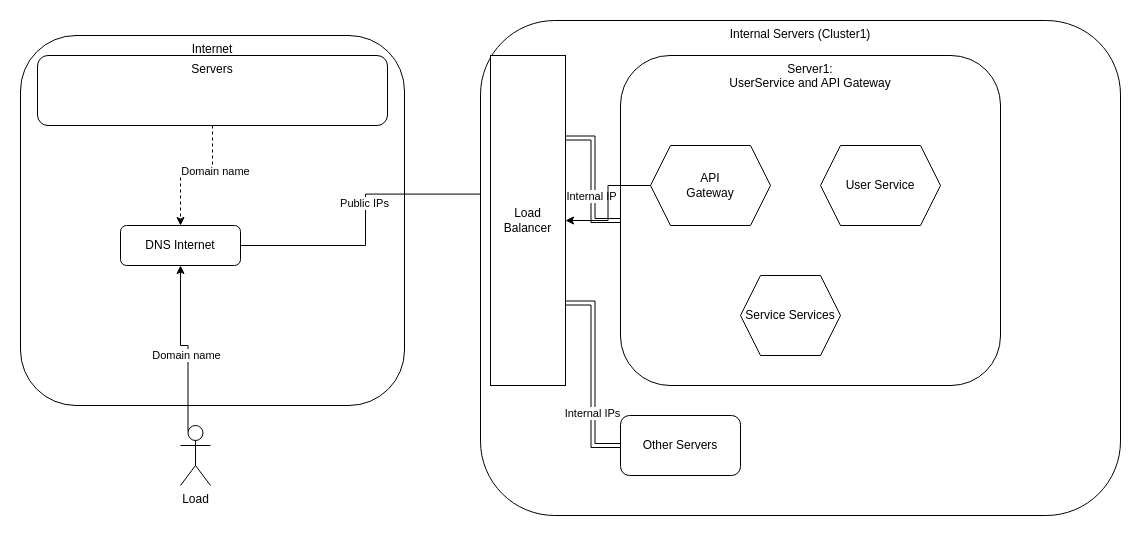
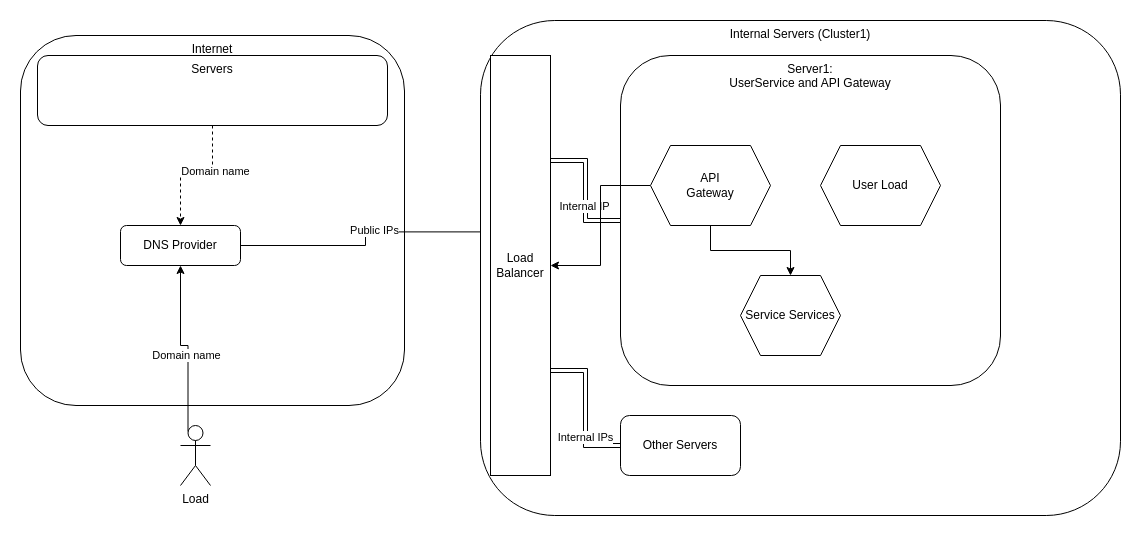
  <mxCell id="0" />
  <mxCell id="1" parent="0" />
  <mxCell id="2" value="&lt;div&gt;Internet&lt;/div&gt;" style="rounded=1;whiteSpace=wrap;html=1;align=center;verticalAlign=top;" vertex="1" parent="1"><mxGeometry x="20" y="35" width="384" height="370" as="geometry" /></mxCell>
  <mxCell id="3" style="edgeStyle=orthogonalEdgeStyle;rounded=0;orthogonalLoop=1;jettySize=auto;html=1;exitX=0.5;exitY=1;exitDx=0;exitDy=0;dashed=1;" edge="1" parent="1" source="5" target="8"><mxGeometry relative="1" as="geometry" /></mxCell>
  <mxCell id="4" value="Domain name" style="edgeLabel;html=1;align=center;verticalAlign=middle;resizable=0;points=[];" vertex="1" connectable="0" parent="3"><mxGeometry x="-0.318" y="2" relative="1" as="geometry"><mxPoint as="offset" /></mxGeometry></mxCell>
  <mxCell id="5" value="Servers" style="rounded=1;whiteSpace=wrap;html=1;align=center;verticalAlign=top;" vertex="1" parent="1"><mxGeometry x="37" y="55" width="350" height="70" as="geometry" /></mxCell>
  <mxCell id="6" style="edgeStyle=orthogonalEdgeStyle;rounded=0;orthogonalLoop=1;jettySize=auto;html=1;exitX=1;exitY=0.5;exitDx=0;exitDy=0;entryX=0.033;entryY=0.42;entryDx=0;entryDy=0;entryPerimeter=0;" edge="1" parent="1" source="8" target="14"><mxGeometry relative="1" as="geometry" /></mxCell>
  <mxCell id="7" value="Public IPs" style="edgeLabel;html=1;align=center;verticalAlign=middle;resizable=0;points=[];" vertex="1" connectable="0" parent="6"><mxGeometry x="0.104" y="2" relative="1" as="geometry"><mxPoint as="offset" /></mxGeometry></mxCell>
- <mxCell id="8" value="&lt;div&gt;DNS Internet&lt;/div&gt;" style="rounded=1;whiteSpace=wrap;html=1;fontSize=12;glass=0;strokeWidth=1;shadow=0;" parent="1" vertex="1"><mxGeometry x="120" y="225" width="120" height="40" as="geometry" /></mxCell>
+ <mxCell id="8" value="&lt;div&gt;DNS Provider&lt;/div&gt;" style="rounded=1;whiteSpace=wrap;html=1;fontSize=12;glass=0;strokeWidth=1;shadow=0;" parent="1" vertex="1"><mxGeometry x="120" y="225" width="120" height="40" as="geometry" /></mxCell>
  <mxCell id="9" value="Internal Servers (Cluster1)" style="rounded=1;whiteSpace=wrap;html=1;align=center;verticalAlign=top;" vertex="1" parent="1"><mxGeometry x="480" y="20" width="640" height="495" as="geometry" /></mxCell>
  <mxCell id="10" style="edgeStyle=orthogonalEdgeStyle;shape=link;rounded=0;orthogonalLoop=1;jettySize=auto;html=1;exitX=1;exitY=0.75;exitDx=0;exitDy=0;entryX=0;entryY=0.5;entryDx=0;entryDy=0;" edge="1" parent="1" source="14" target="19"><mxGeometry relative="1" as="geometry" /></mxCell>
  <mxCell id="11" value="&lt;div&gt;Internal IPs&lt;/div&gt;" style="edgeLabel;html=1;align=center;verticalAlign=middle;resizable=0;points=[];" vertex="1" connectable="0" parent="10"><mxGeometry x="0.387" y="-2" relative="1" as="geometry"><mxPoint x="1" as="offset" /></mxGeometry></mxCell>
  <mxCell id="12" style="edgeStyle=orthogonalEdgeStyle;shape=link;rounded=0;orthogonalLoop=1;jettySize=auto;html=1;exitX=1;exitY=0.25;exitDx=0;exitDy=0;" edge="1" parent="1" source="14" target="18"><mxGeometry relative="1" as="geometry" /></mxCell>
  <mxCell id="13" value="Internal IP" style="edgeLabel;html=1;align=center;verticalAlign=middle;resizable=0;points=[];" vertex="1" connectable="0" parent="12"><mxGeometry x="0.236" y="-2" relative="1" as="geometry"><mxPoint as="offset" /></mxGeometry></mxCell>
- <mxCell id="14" value="&lt;div&gt;Load&lt;/div&gt;&lt;div&gt;Balancer&lt;br&gt;&lt;/div&gt;" style="rounded=0;whiteSpace=wrap;html=1;align=center;verticalAlign=middle;" vertex="1" parent="1"><mxGeometry x="490" y="55" width="75" height="330" as="geometry" /></mxCell>
+ <mxCell id="14" value="&lt;div&gt;Load&lt;/div&gt;&lt;div&gt;Balancer&lt;br&gt;&lt;/div&gt;" style="rounded=0;whiteSpace=wrap;html=1;align=center;verticalAlign=middle;" vertex="1" parent="1"><mxGeometry x="490" y="55" width="60" height="420" as="geometry" /></mxCell>
  <mxCell id="15" style="edgeStyle=orthogonalEdgeStyle;rounded=0;orthogonalLoop=1;jettySize=auto;html=1;exitX=0.25;exitY=0.1;exitDx=0;exitDy=0;exitPerimeter=0;" edge="1" parent="1" source="17" target="8"><mxGeometry relative="1" as="geometry" /></mxCell>
  <mxCell id="16" value="Domain name" style="edgeLabel;html=1;align=center;verticalAlign=middle;resizable=0;points=[];" vertex="1" connectable="0" parent="15"><mxGeometry x="-0.112" y="3" relative="1" as="geometry"><mxPoint x="1" as="offset" /></mxGeometry></mxCell>
  <mxCell id="17" value="Load" style="shape=umlActor;verticalLabelPosition=bottom;verticalAlign=top;html=1;outlineConnect=0;" vertex="1" parent="1"><mxGeometry x="180" y="425" width="30" height="60" as="geometry" /></mxCell>
  <mxCell id="18" value="&lt;div&gt;Server1:&lt;/div&gt;&lt;div&gt;UserService and API Gateway&lt;br&gt;&lt;/div&gt;" style="rounded=1;whiteSpace=wrap;html=1;align=center;verticalAlign=top;" vertex="1" parent="1"><mxGeometry x="620" y="55" width="380" height="330" as="geometry" /></mxCell>
  <mxCell id="19" value="Other Servers" style="rounded=1;whiteSpace=wrap;html=1;align=center;verticalAlign=middle;" vertex="1" parent="1"><mxGeometry x="620" y="415" width="120" height="60" as="geometry" /></mxCell>
  <mxCell id="20" style="edgeStyle=orthogonalEdgeStyle;rounded=0;orthogonalLoop=1;jettySize=auto;html=1;" edge="1" parent="1" source="22" target="14"><mxGeometry relative="1" as="geometry" /></mxCell>
+ <mxCell id="21" style="edgeStyle=orthogonalEdgeStyle;rounded=0;orthogonalLoop=1;jettySize=auto;html=1;exitX=0.5;exitY=1;exitDx=0;exitDy=0;" edge="1" parent="1" source="22" target="24"><mxGeometry relative="1" as="geometry" /></mxCell>
  <mxCell id="22" value="&lt;div&gt;API&lt;/div&gt;&lt;div&gt;Gateway&lt;br&gt;&lt;/div&gt;" style="shape=hexagon;perimeter=hexagonPerimeter2;whiteSpace=wrap;html=1;fixedSize=1;align=center;verticalAlign=middle;" vertex="1" parent="1"><mxGeometry x="650" y="145" width="120" height="80" as="geometry" /></mxCell>
- <mxCell id="23" value="User Service" style="shape=hexagon;perimeter=hexagonPerimeter2;whiteSpace=wrap;html=1;fixedSize=1;align=center;verticalAlign=middle;" vertex="1" parent="1"><mxGeometry x="820" y="145" width="120" height="80" as="geometry" /></mxCell>
+ <mxCell id="23" value="User Load" style="shape=hexagon;perimeter=hexagonPerimeter2;whiteSpace=wrap;html=1;fixedSize=1;align=center;verticalAlign=middle;" vertex="1" parent="1"><mxGeometry x="820" y="145" width="120" height="80" as="geometry" /></mxCell>
  <mxCell id="24" value="Service Services" style="shape=hexagon;perimeter=hexagonPerimeter2;whiteSpace=wrap;html=1;fixedSize=1;align=center;verticalAlign=middle;" vertex="1" parent="1"><mxGeometry x="740" y="275" width="100" height="80" as="geometry" /></mxCell>
